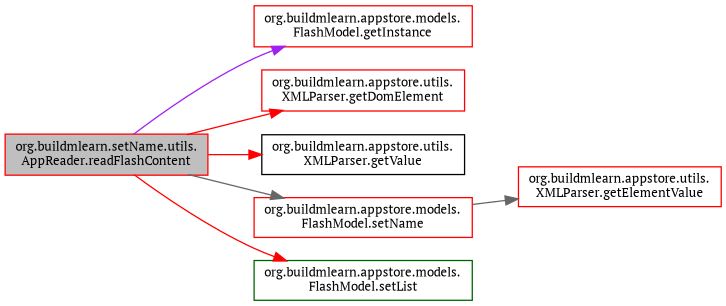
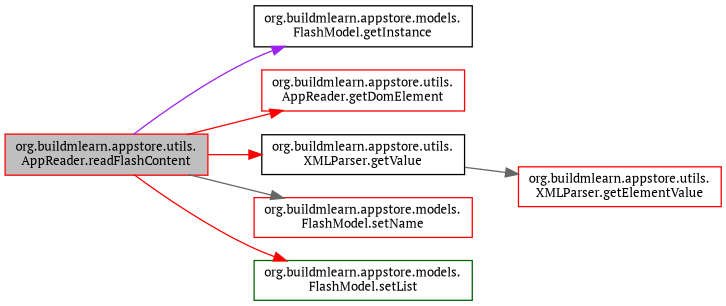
  digraph {
    fontname="PT Serif"
    rankdir=LR
    node [color=red fontname="PT Serif" fontsize=10 shape=record]
    edge [color=red fontname="PT Serif" fontsize=10 labelfontname=Helvetica labelfontsize=10 style=solid]
-   n1 [fillcolor=grey75 fontcolor=black height=0.2 label="org.buildmlearn.setName.utils.\lAppReader.readFlashContent" style=filled width=0.4]
-   n2 [height=0.2 label="org.buildmlearn.appstore.models.\lFlashModel.getInstance" width=0.4]
-   n3 [height=0.2 label="org.buildmlearn.appstore.utils.\lXMLParser.getDomElement" width=0.4]
+   n1 [fillcolor=grey75 fontcolor=black height=0.2 label="org.buildmlearn.appstore.utils.\lAppReader.readFlashContent" style=filled width=0.4]
+   n2 [color=black height=0.2 label="org.buildmlearn.appstore.models.\lFlashModel.getInstance" width=0.4]
+   n3 [height=0.2 label="org.buildmlearn.appstore.utils.\lAppReader.getDomElement" width=0.4]
    n4 [color=black height=0.2 label="org.buildmlearn.appstore.utils.\lXMLParser.getValue" width=0.4]
    n5 [height=0.2 label="org.buildmlearn.appstore.models.\lFlashModel.setName" width=0.4]
    n6 [color=darkgreen height=0.2 label="org.buildmlearn.appstore.models.\lFlashModel.setList" width=0.4]
    n7 [height=0.2 label="org.buildmlearn.appstore.utils.\lXMLParser.getElementValue" width=0.4]
    n1 -> n2 [color=purple]
    n1 -> n3
    n1 -> n4
    n1 -> n5 [color=gray40]
    n1 -> n6
-   n5 -> n7 [color=gray40]
+   n4 -> n7 [color=gray40]
  }
